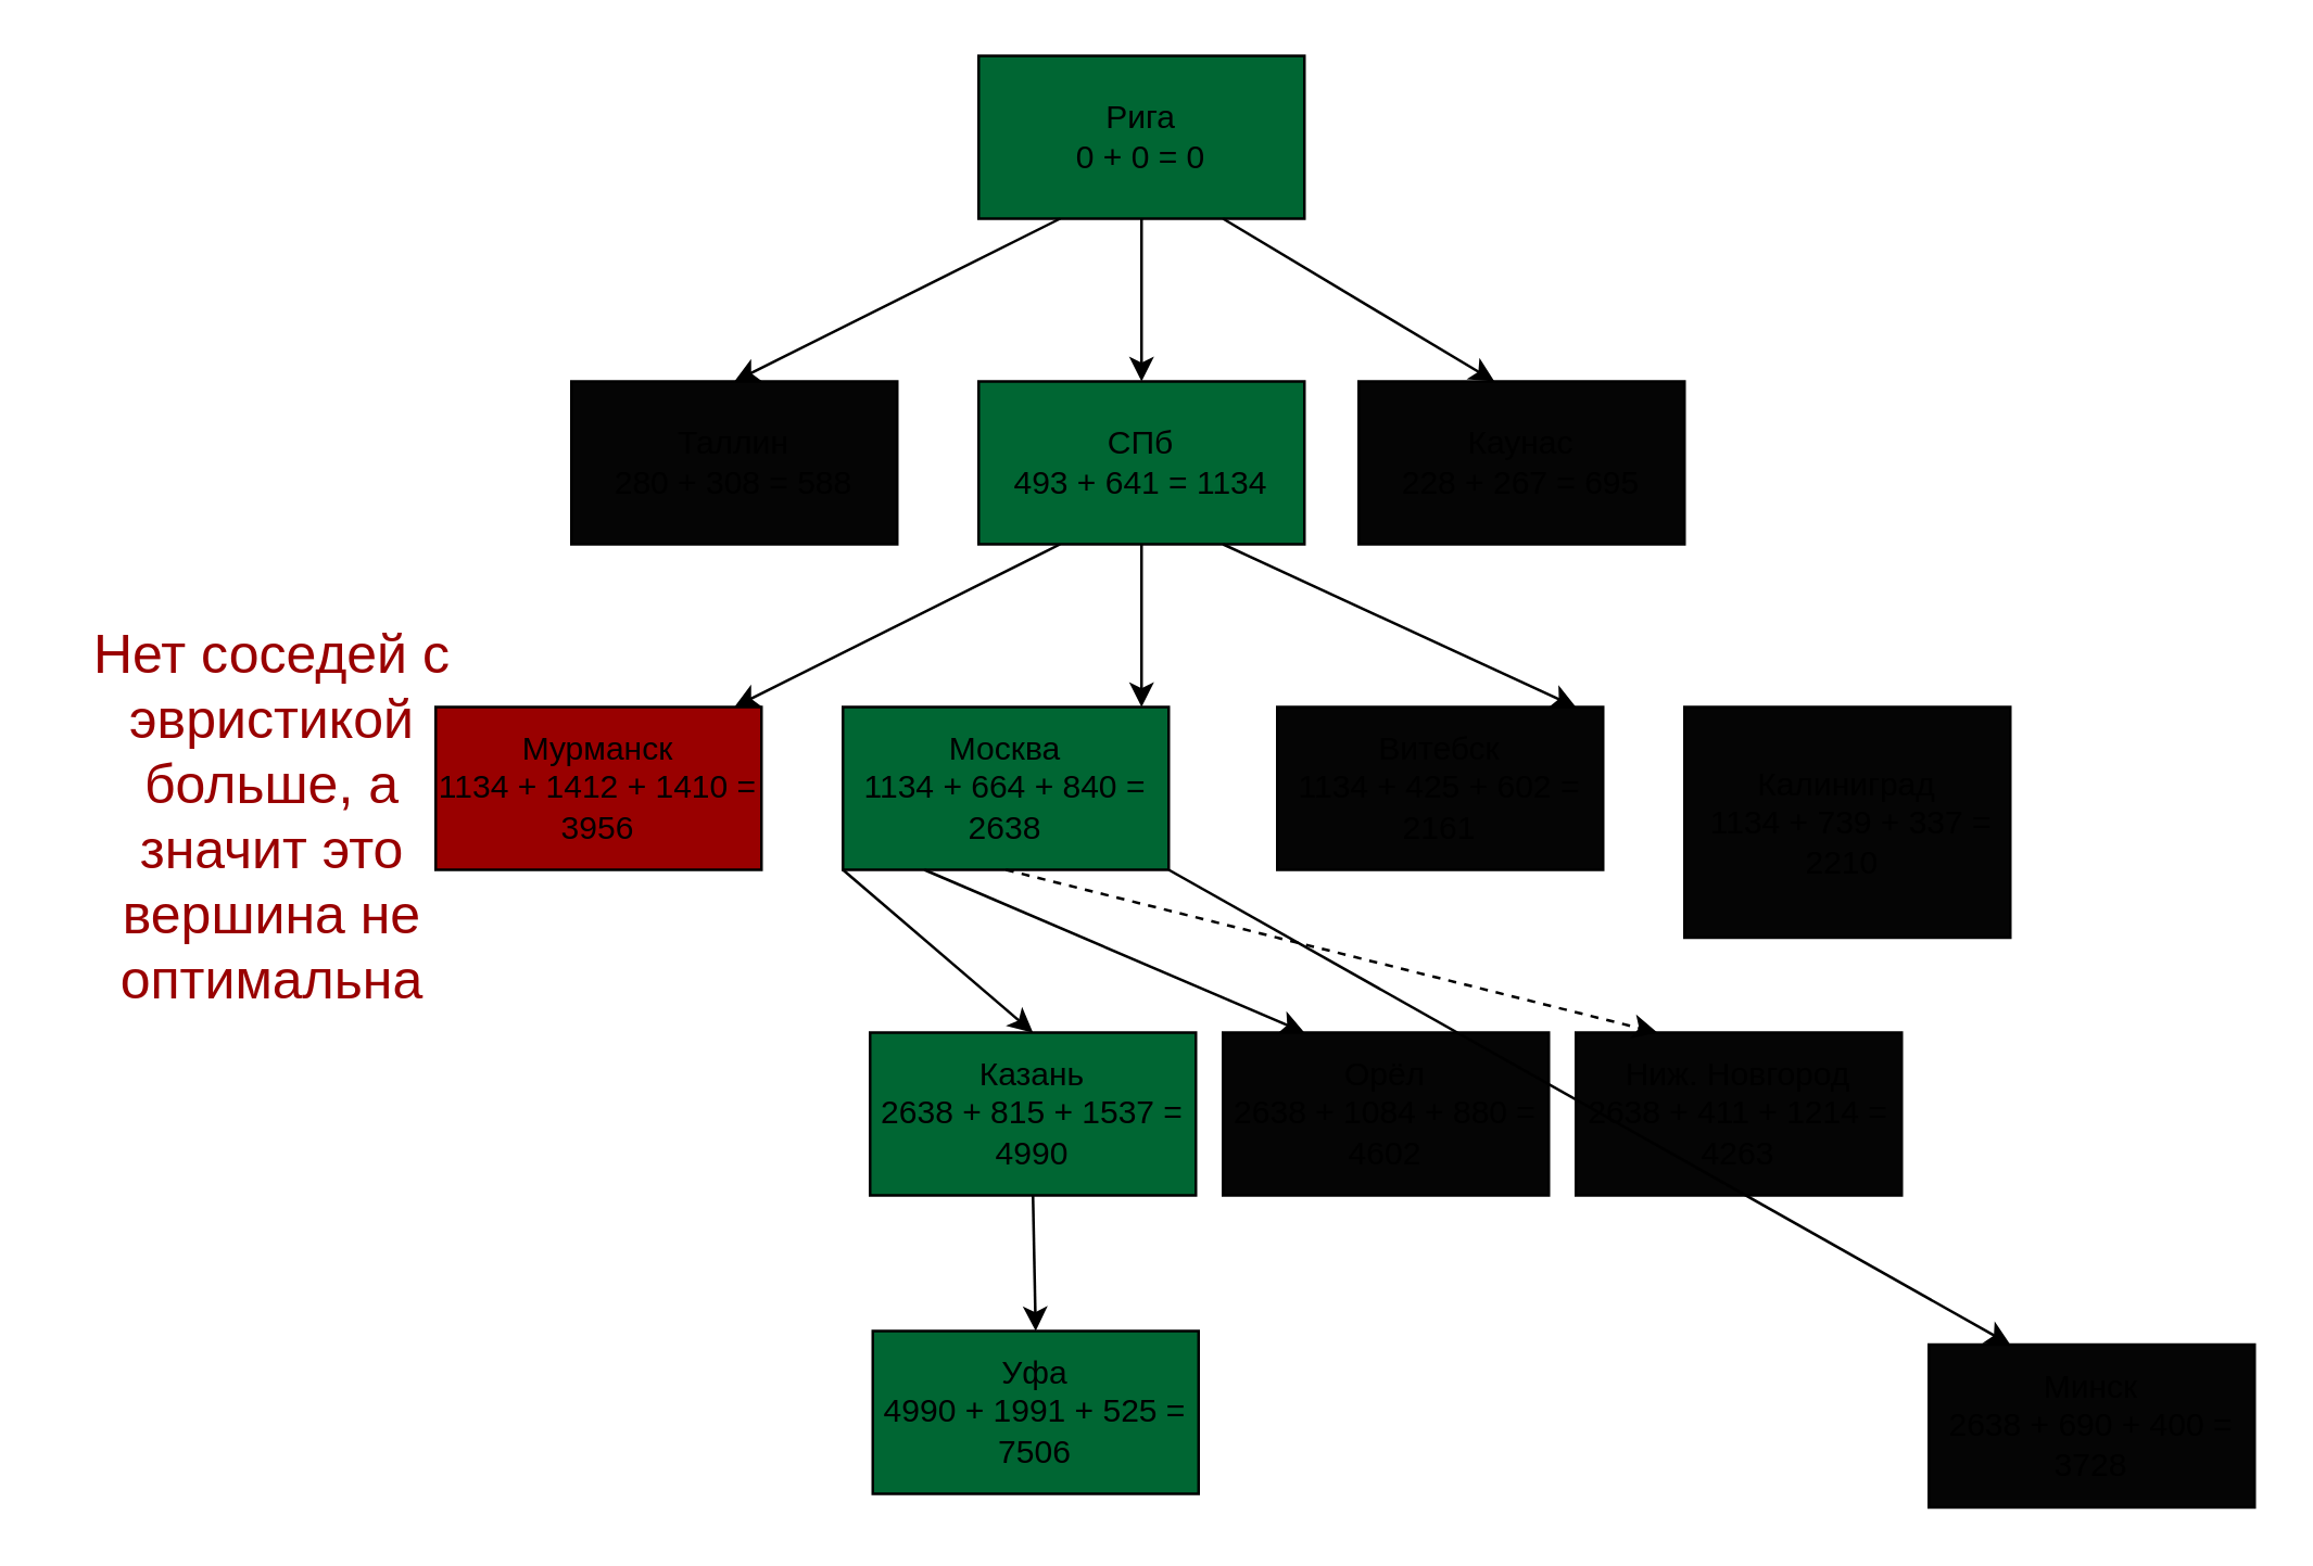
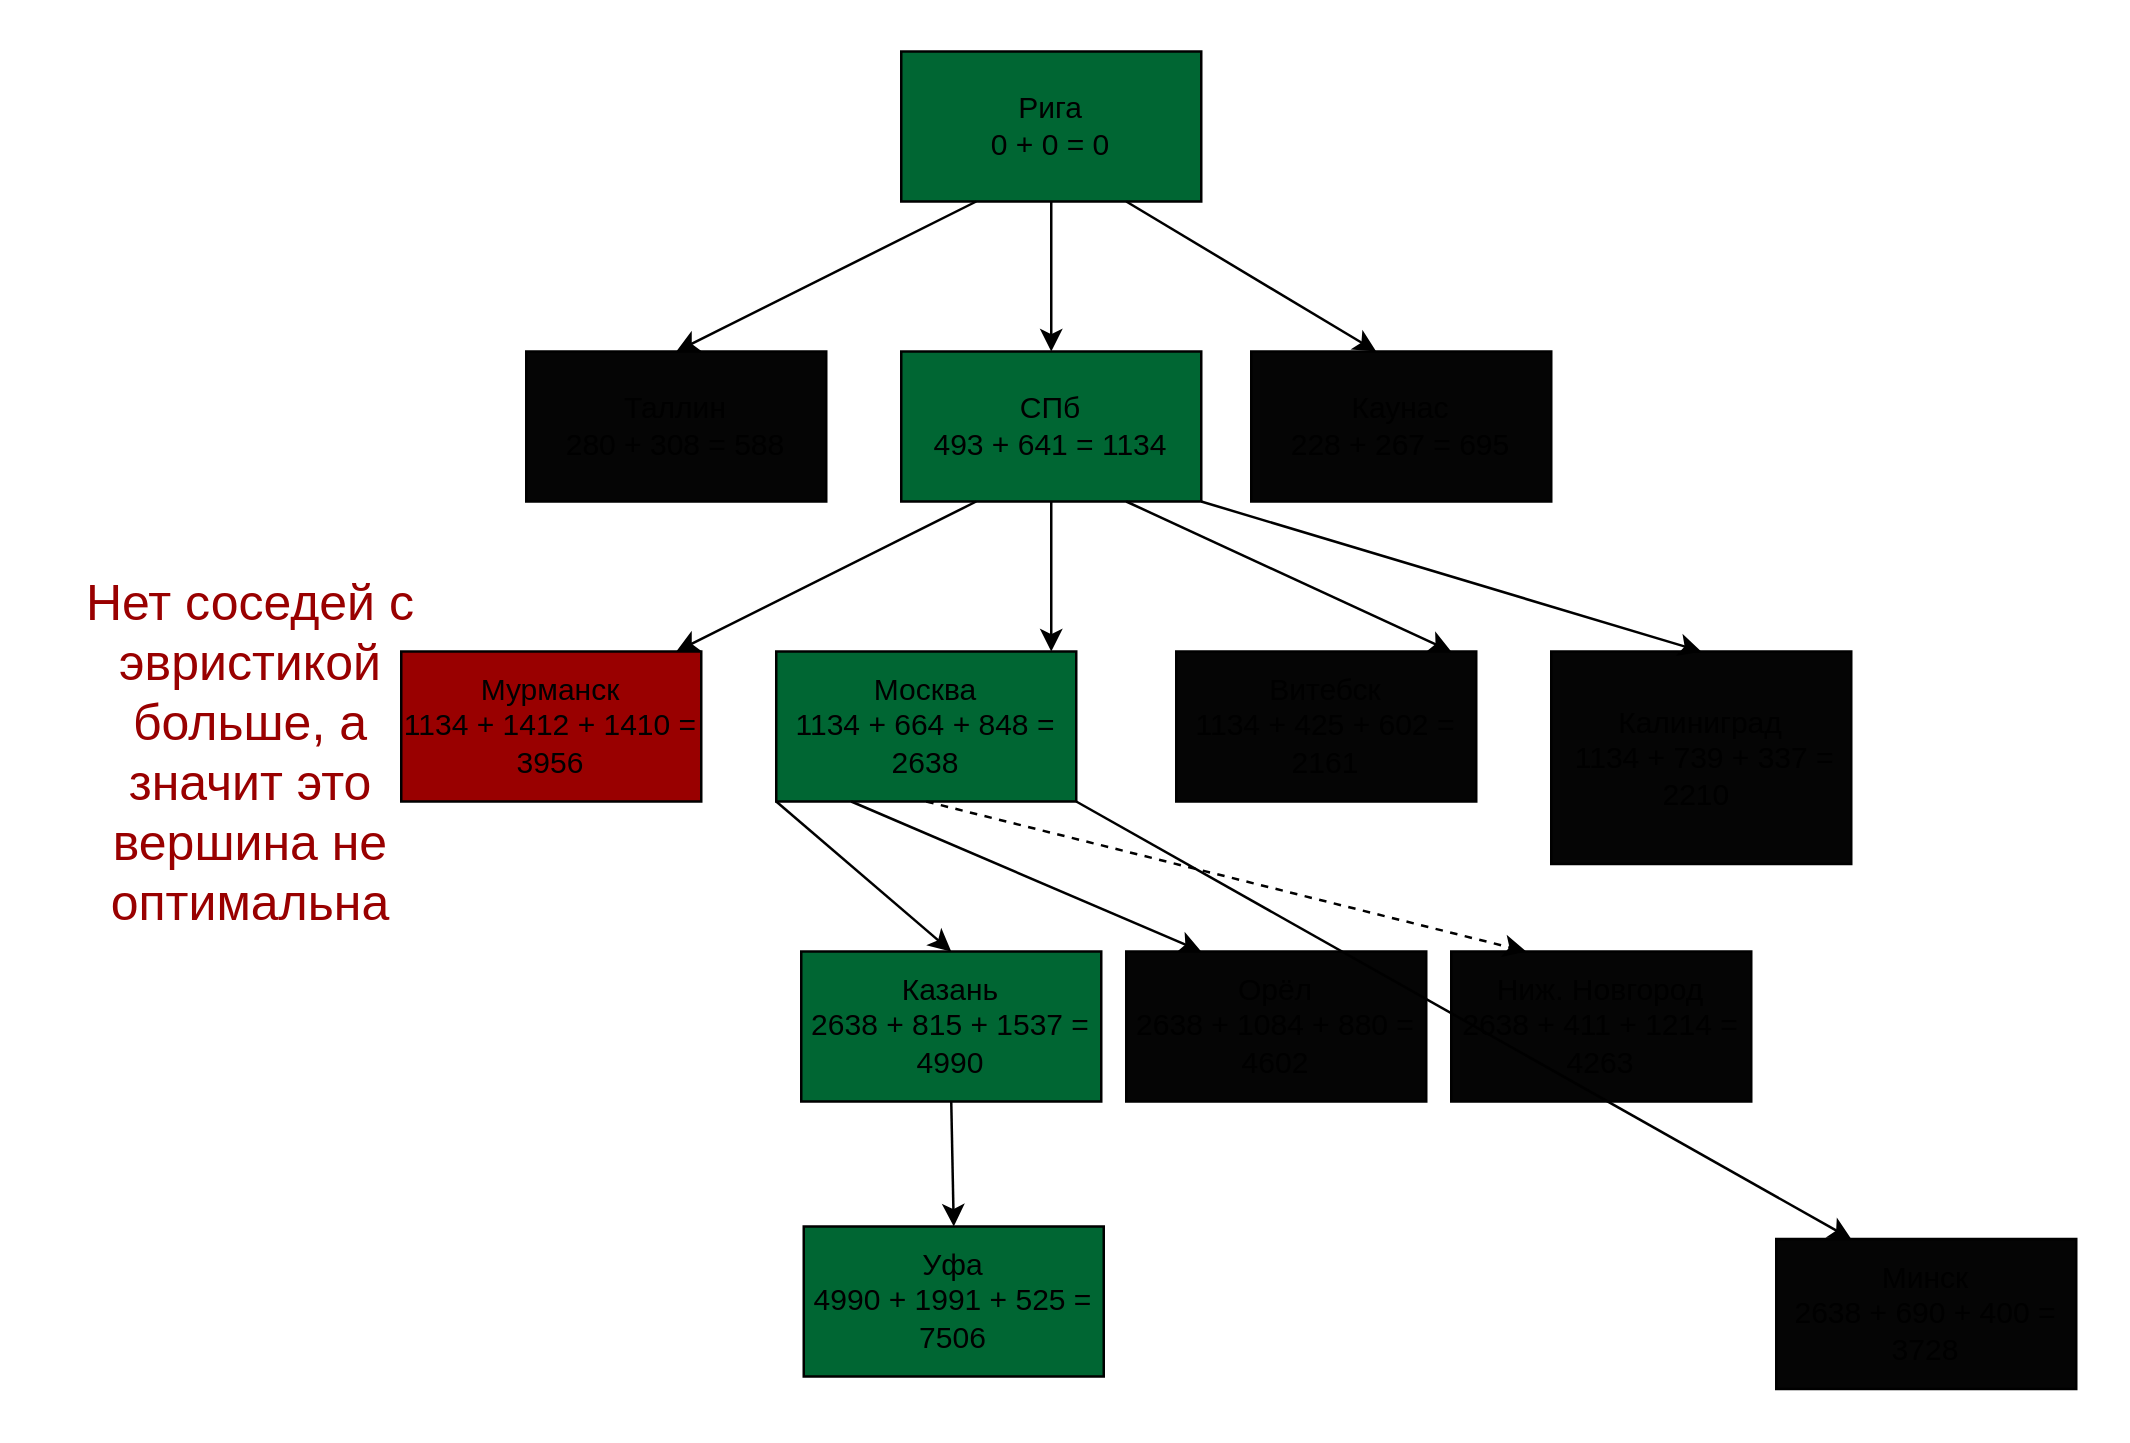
  <mxCell id="0" />
  <mxCell id="1" parent="0" />
  <mxCell id="2" value="Рига &lt;br&gt;0 + 0 = 0" style="rounded=0;whiteSpace=wrap;html=1;fillColor=#006633;" parent="1" vertex="1"><mxGeometry x="360" width="120" height="60" as="geometry" y="20" /></mxCell>
  <mxCell id="3" value="" style="endArrow=classic;html=1;exitX=0.25;exitY=1;exitDx=0;exitDy=0;" parent="1" source="2" edge="1"><mxGeometry width="50" height="50" relative="1" as="geometry"><mxPoint x="450" y="380" as="sourcePoint" /><mxPoint x="270" y="140" as="targetPoint" /></mxGeometry></mxCell>
  <mxCell id="4" value="" style="endArrow=classic;html=1;exitX=0.5;exitY=1;exitDx=0;exitDy=0;" parent="1" source="2" edge="1"><mxGeometry width="50" height="50" relative="1" as="geometry"><mxPoint x="450" y="380" as="sourcePoint" /><mxPoint x="420" y="140" as="targetPoint" /></mxGeometry></mxCell>
  <mxCell id="5" value="" style="endArrow=classic;html=1;exitX=0.75;exitY=1;exitDx=0;exitDy=0;" parent="1" source="2" edge="1"><mxGeometry width="50" height="50" relative="1" as="geometry"><mxPoint x="450" y="380" as="sourcePoint" /><mxPoint x="550" y="140" as="targetPoint" /></mxGeometry></mxCell>
  <mxCell id="6" value="Каунас &lt;br&gt;228 + 267 = 695" style="rounded=0;whiteSpace=wrap;html=1;fillColor=#050505;" parent="1" vertex="1"><mxGeometry x="500" y="140" width="120" height="60" as="geometry" /></mxCell>
  <mxCell id="7" value="СПб &lt;br&gt;493 + 641 = 1134" style="rounded=0;whiteSpace=wrap;html=1;fillColor=#006633;" parent="1" vertex="1"><mxGeometry x="360" y="140" width="120" height="60" as="geometry" /></mxCell>
  <mxCell id="8" value="Таллин &lt;br&gt;280 + 308 = 588" style="rounded=0;whiteSpace=wrap;html=1;fillColor=#050505;" parent="1" vertex="1"><mxGeometry x="210" y="140" width="120" height="60" as="geometry" /></mxCell>
  <mxCell id="9" value="" style="endArrow=classic;html=1;exitX=0.25;exitY=1;exitDx=0;exitDy=0;" parent="1" source="7" edge="1"><mxGeometry width="50" height="50" relative="1" as="geometry"><mxPoint x="450" y="380" as="sourcePoint" /><mxPoint x="270" y="260" as="targetPoint" /></mxGeometry></mxCell>
  <mxCell id="10" value="" style="endArrow=classic;html=1;exitX=0.5;exitY=1;exitDx=0;exitDy=0;" parent="1" source="7" edge="1"><mxGeometry width="50" height="50" relative="1" as="geometry"><mxPoint x="450" y="380" as="sourcePoint" /><mxPoint x="420" y="260" as="targetPoint" /></mxGeometry></mxCell>
  <mxCell id="11" value="" style="endArrow=classic;html=1;exitX=0.75;exitY=1;exitDx=0;exitDy=0;" parent="1" source="7" edge="1"><mxGeometry width="50" height="50" relative="1" as="geometry"><mxPoint x="450" y="380" as="sourcePoint" /><mxPoint x="580" y="260" as="targetPoint" /></mxGeometry></mxCell>
- <mxCell id="12" value="Москва &lt;br&gt;1134 + 664 + 840 = 2638" style="rounded=0;whiteSpace=wrap;html=1;fillColor=#006633;" parent="1" vertex="1"><mxGeometry x="310" y="260" width="120" height="60" as="geometry" /></mxCell>
+ <mxCell id="12" value="Москва &lt;br&gt;1134 + 664 + 848 = 2638" style="rounded=0;whiteSpace=wrap;html=1;fillColor=#006633;" parent="1" vertex="1"><mxGeometry x="310" y="260" width="120" height="60" as="geometry" /></mxCell>
  <mxCell id="13" value="Мурманск &lt;br&gt;1134 + 1412 + 1410 = 3956" style="rounded=0;whiteSpace=wrap;html=1;fillColor=#990000;" parent="1" vertex="1"><mxGeometry x="160" y="260" width="120" height="60" as="geometry" /></mxCell>
  <mxCell id="14" value="Витебск&lt;br&gt;1134 + 425 + 602 = 2161" style="rounded=0;whiteSpace=wrap;html=1;fillColor=#050505;" parent="1" vertex="1"><mxGeometry x="470" y="260" width="120" height="60" as="geometry" /></mxCell>
  <mxCell id="15" value="Калиниград &lt;br&gt;&amp;nbsp;1134 + 739 + 337 = 2210&amp;nbsp;" style="rounded=0;whiteSpace=wrap;html=1;fillColor=#050505;" parent="1" vertex="1"><mxGeometry x="620" y="260" width="120" height="85" as="geometry" /></mxCell>
+ <mxCell id="16" value="" style="endArrow=classic;html=1;exitX=1;exitY=1;exitDx=0;exitDy=0;entryX=0.5;entryY=0;entryDx=0;entryDy=0;" parent="1" source="7" target="15" edge="1"><mxGeometry width="50" height="50" relative="1" as="geometry"><mxPoint x="450" y="380" as="sourcePoint" /><mxPoint x="500" y="330" as="targetPoint" /></mxGeometry></mxCell>
  <mxCell id="17" value="Казань &lt;br&gt;2638 + 815 + 1537 = 4990" style="rounded=0;whiteSpace=wrap;html=1;fillColor=#006633;" parent="1" vertex="1"><mxGeometry x="320" y="380" width="120" height="60" as="geometry" /></mxCell>
  <mxCell id="18" value="" style="endArrow=classic;html=1;exitX=0;exitY=1;exitDx=0;exitDy=0;" parent="1" source="12" edge="1"><mxGeometry width="50" height="50" relative="1" as="geometry"><mxPoint x="320" y="340" as="sourcePoint" /><mxPoint x="380" y="380" as="targetPoint" /></mxGeometry></mxCell>
  <mxCell id="19" value="" style="endArrow=classic;html=1;exitX=0.25;exitY=1;exitDx=0;exitDy=0;entryX=0.25;entryY=0;entryDx=0;entryDy=0;" parent="1" source="12" target="21" edge="1"><mxGeometry width="50" height="50" relative="1" as="geometry"><mxPoint x="485" y="510" as="sourcePoint" /><mxPoint x="535" y="380" as="targetPoint" /></mxGeometry></mxCell>
  <mxCell id="20" value="Ниж. Новгород &lt;br&gt;2638 + 411 + 1214 = 4263" style="rounded=0;whiteSpace=wrap;html=1;fillColor=#050505;" parent="1" vertex="1"><mxGeometry x="580" y="380" width="120" height="60" as="geometry" /></mxCell>
  <mxCell id="21" value="Орёл &lt;br&gt;2638 + 1084 + 880 = 4602" style="rounded=0;whiteSpace=wrap;html=1;fillColor=#050505;" parent="1" vertex="1"><mxGeometry x="450" y="380" width="120" height="60" as="geometry" /></mxCell>
  <mxCell id="22" value="Минск &lt;br&gt;2638 + 690 + 400 = 3728" style="rounded=0;whiteSpace=wrap;html=1;fillColor=#050505;" parent="1" vertex="1"><mxGeometry x="710" y="495" width="120" height="60" as="geometry" /></mxCell>
  <mxCell id="23" value="" style="endArrow=classic;html=1;exitX=0.5;exitY=1;exitDx=0;exitDy=0;entryX=0.25;entryY=0;entryDx=0;entryDy=0;dashed=1;" parent="1" source="12" target="20" edge="1"><mxGeometry width="50" height="50" relative="1" as="geometry"><mxPoint x="370" y="330" as="sourcePoint" /><mxPoint x="580" y="370" as="targetPoint" /></mxGeometry></mxCell>
  <mxCell id="24" value="" style="endArrow=classic;html=1;exitX=1;exitY=1;exitDx=0;exitDy=0;entryX=0.25;entryY=0;entryDx=0;entryDy=0;" parent="1" source="12" target="22" edge="1"><mxGeometry width="50" height="50" relative="1" as="geometry"><mxPoint x="530" y="420" as="sourcePoint" /><mxPoint x="580" y="370" as="targetPoint" /></mxGeometry></mxCell>
  <mxCell id="25" value="&lt;font style=&quot;font-size: 20px&quot; color=&quot;#990000&quot;&gt;Нет соседей с эвристикой больше, а значит это вершина не оптимальна&lt;br&gt;&lt;/font&gt;" style="text;html=1;strokeColor=none;fillColor=none;align=center;verticalAlign=middle;whiteSpace=wrap;rounded=0;" parent="1" vertex="1"><mxGeometry y="290" width="160" height="20" as="geometry" x="20" /></mxCell>
  <mxCell id="26" value="Уфа&lt;br&gt;4990 + 1991 + 525 = 7506" style="rounded=0;whiteSpace=wrap;html=1;fillColor=#006633;" parent="1" vertex="1"><mxGeometry x="321" y="490" width="120" height="60" as="geometry" /></mxCell>
  <mxCell id="27" value="" style="endArrow=classic;html=1;exitX=0.5;exitY=1;exitDx=0;exitDy=0;entryX=0.5;entryY=0;entryDx=0;entryDy=0;" parent="1" source="17" target="26" edge="1"><mxGeometry width="50" height="50" relative="1" as="geometry"><mxPoint x="560" y="545" as="sourcePoint" /><mxPoint x="610" y="495" as="targetPoint" /></mxGeometry></mxCell>
